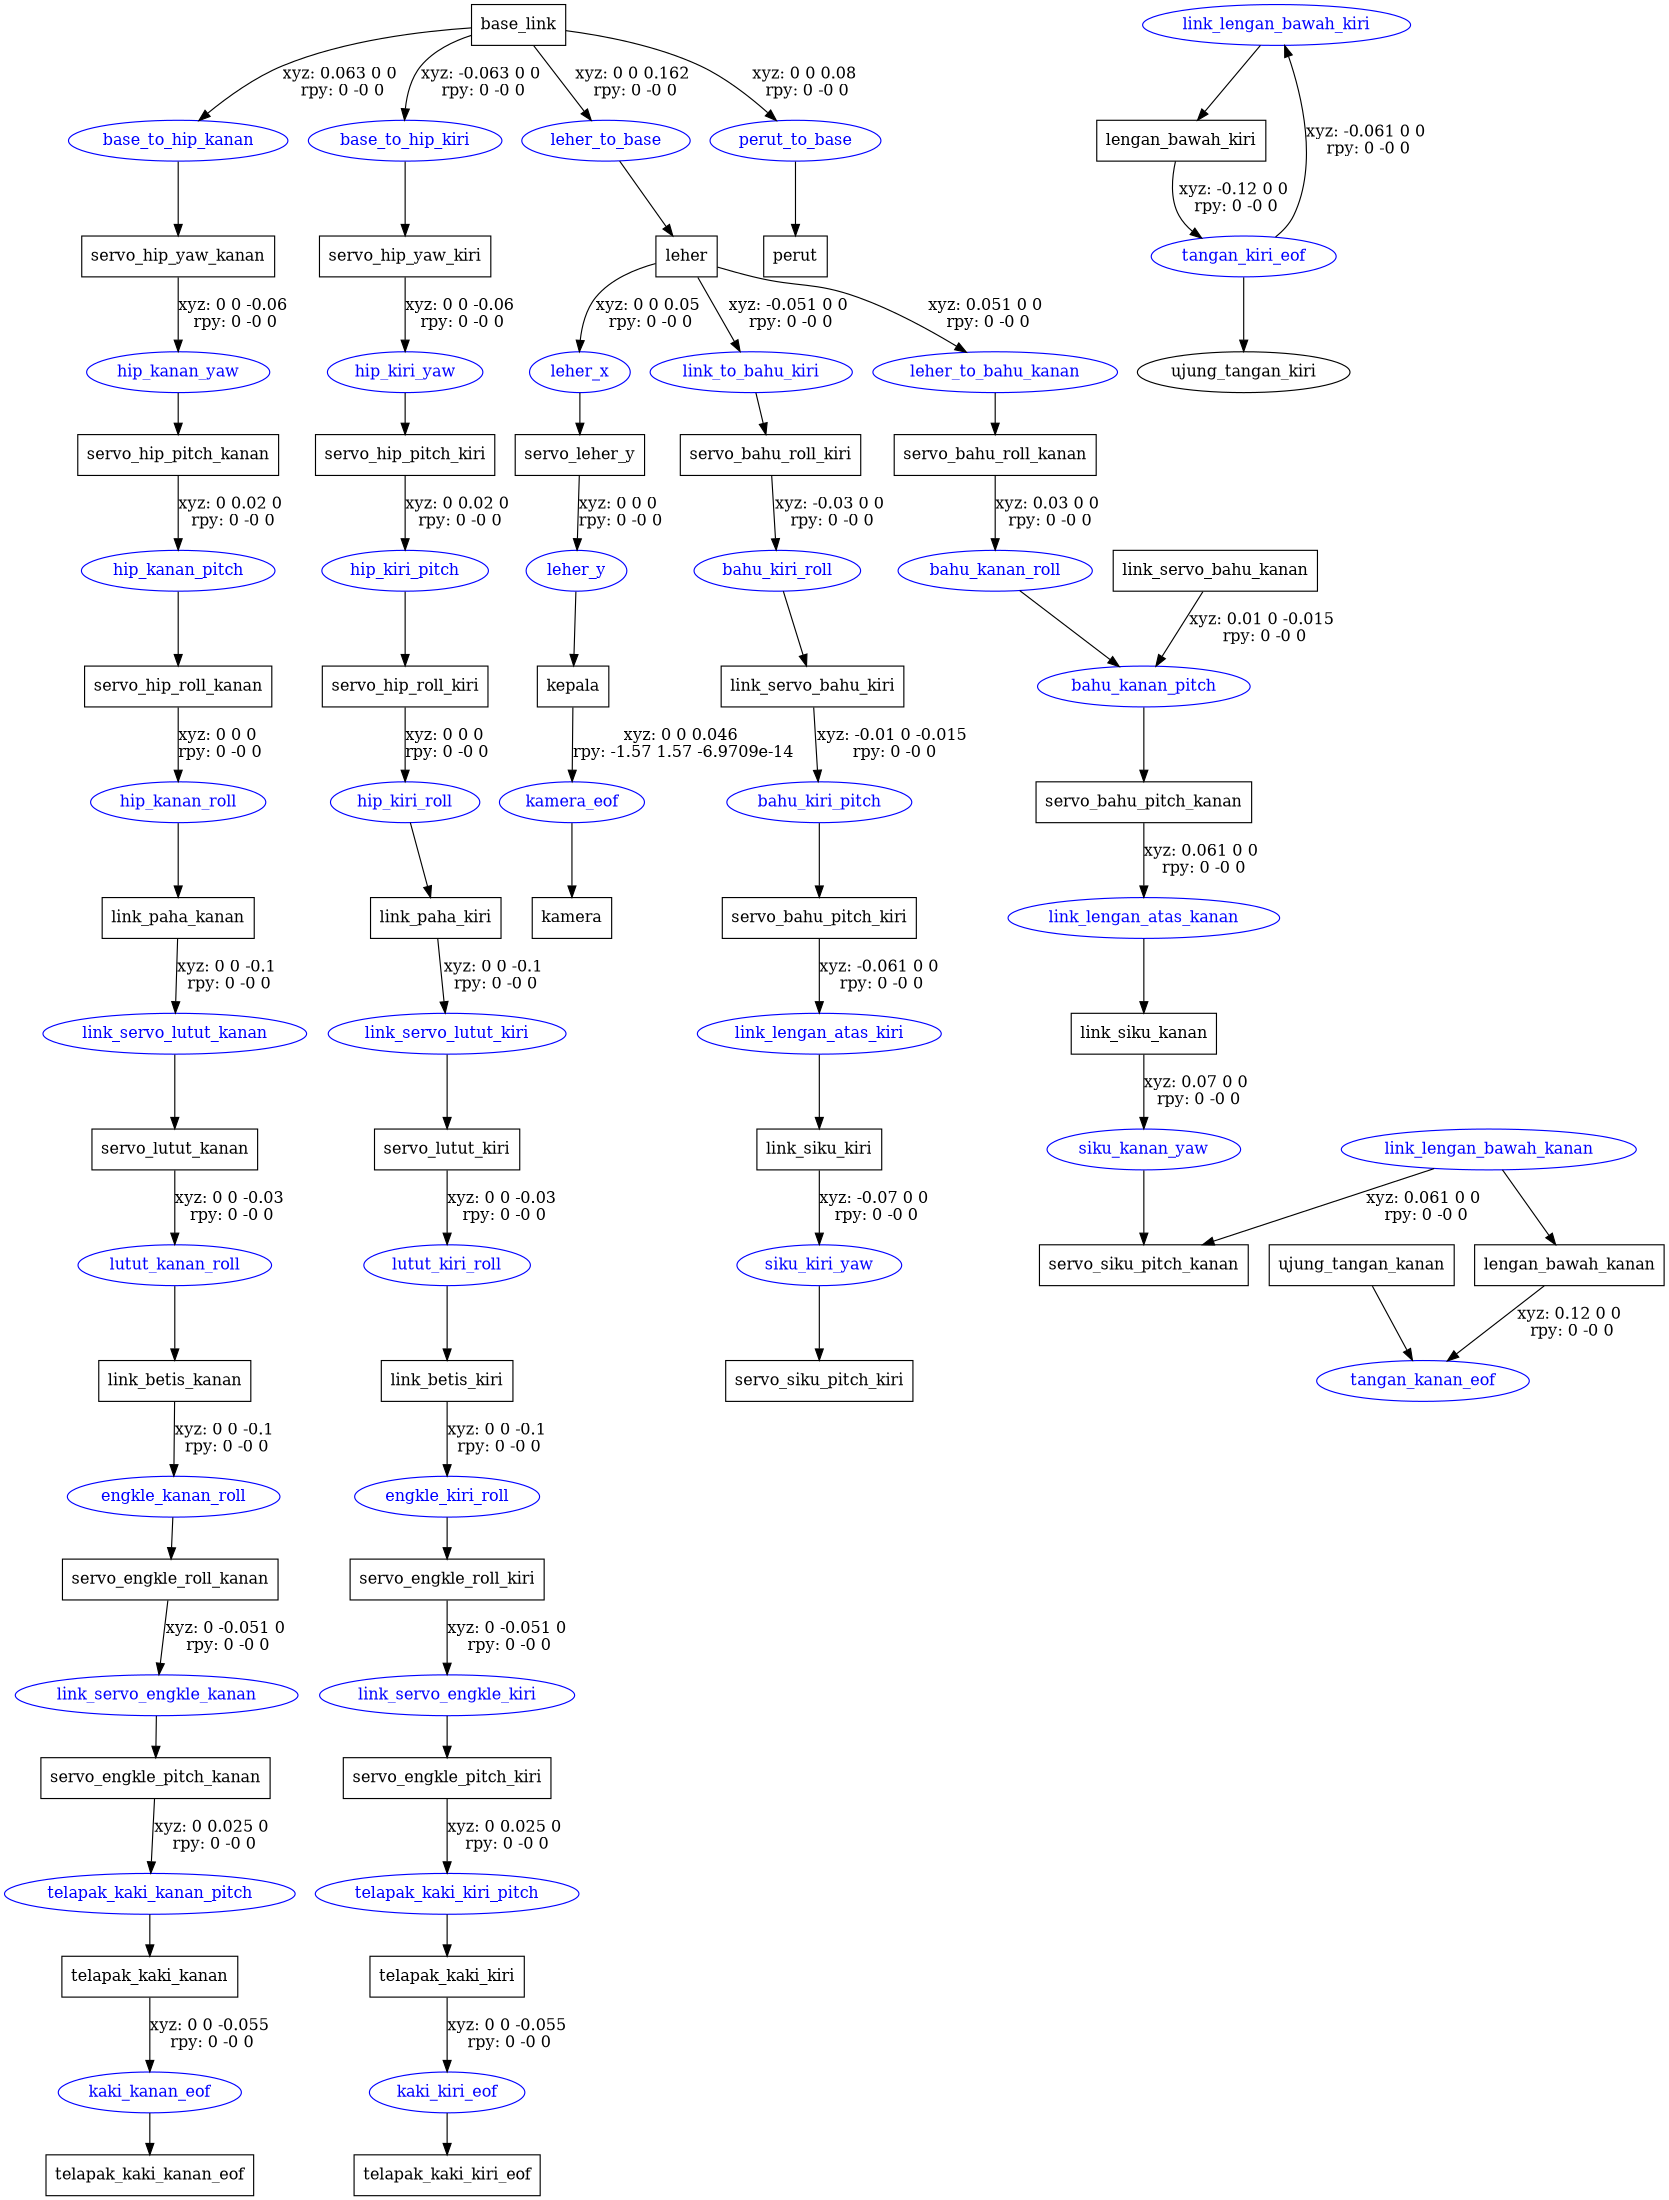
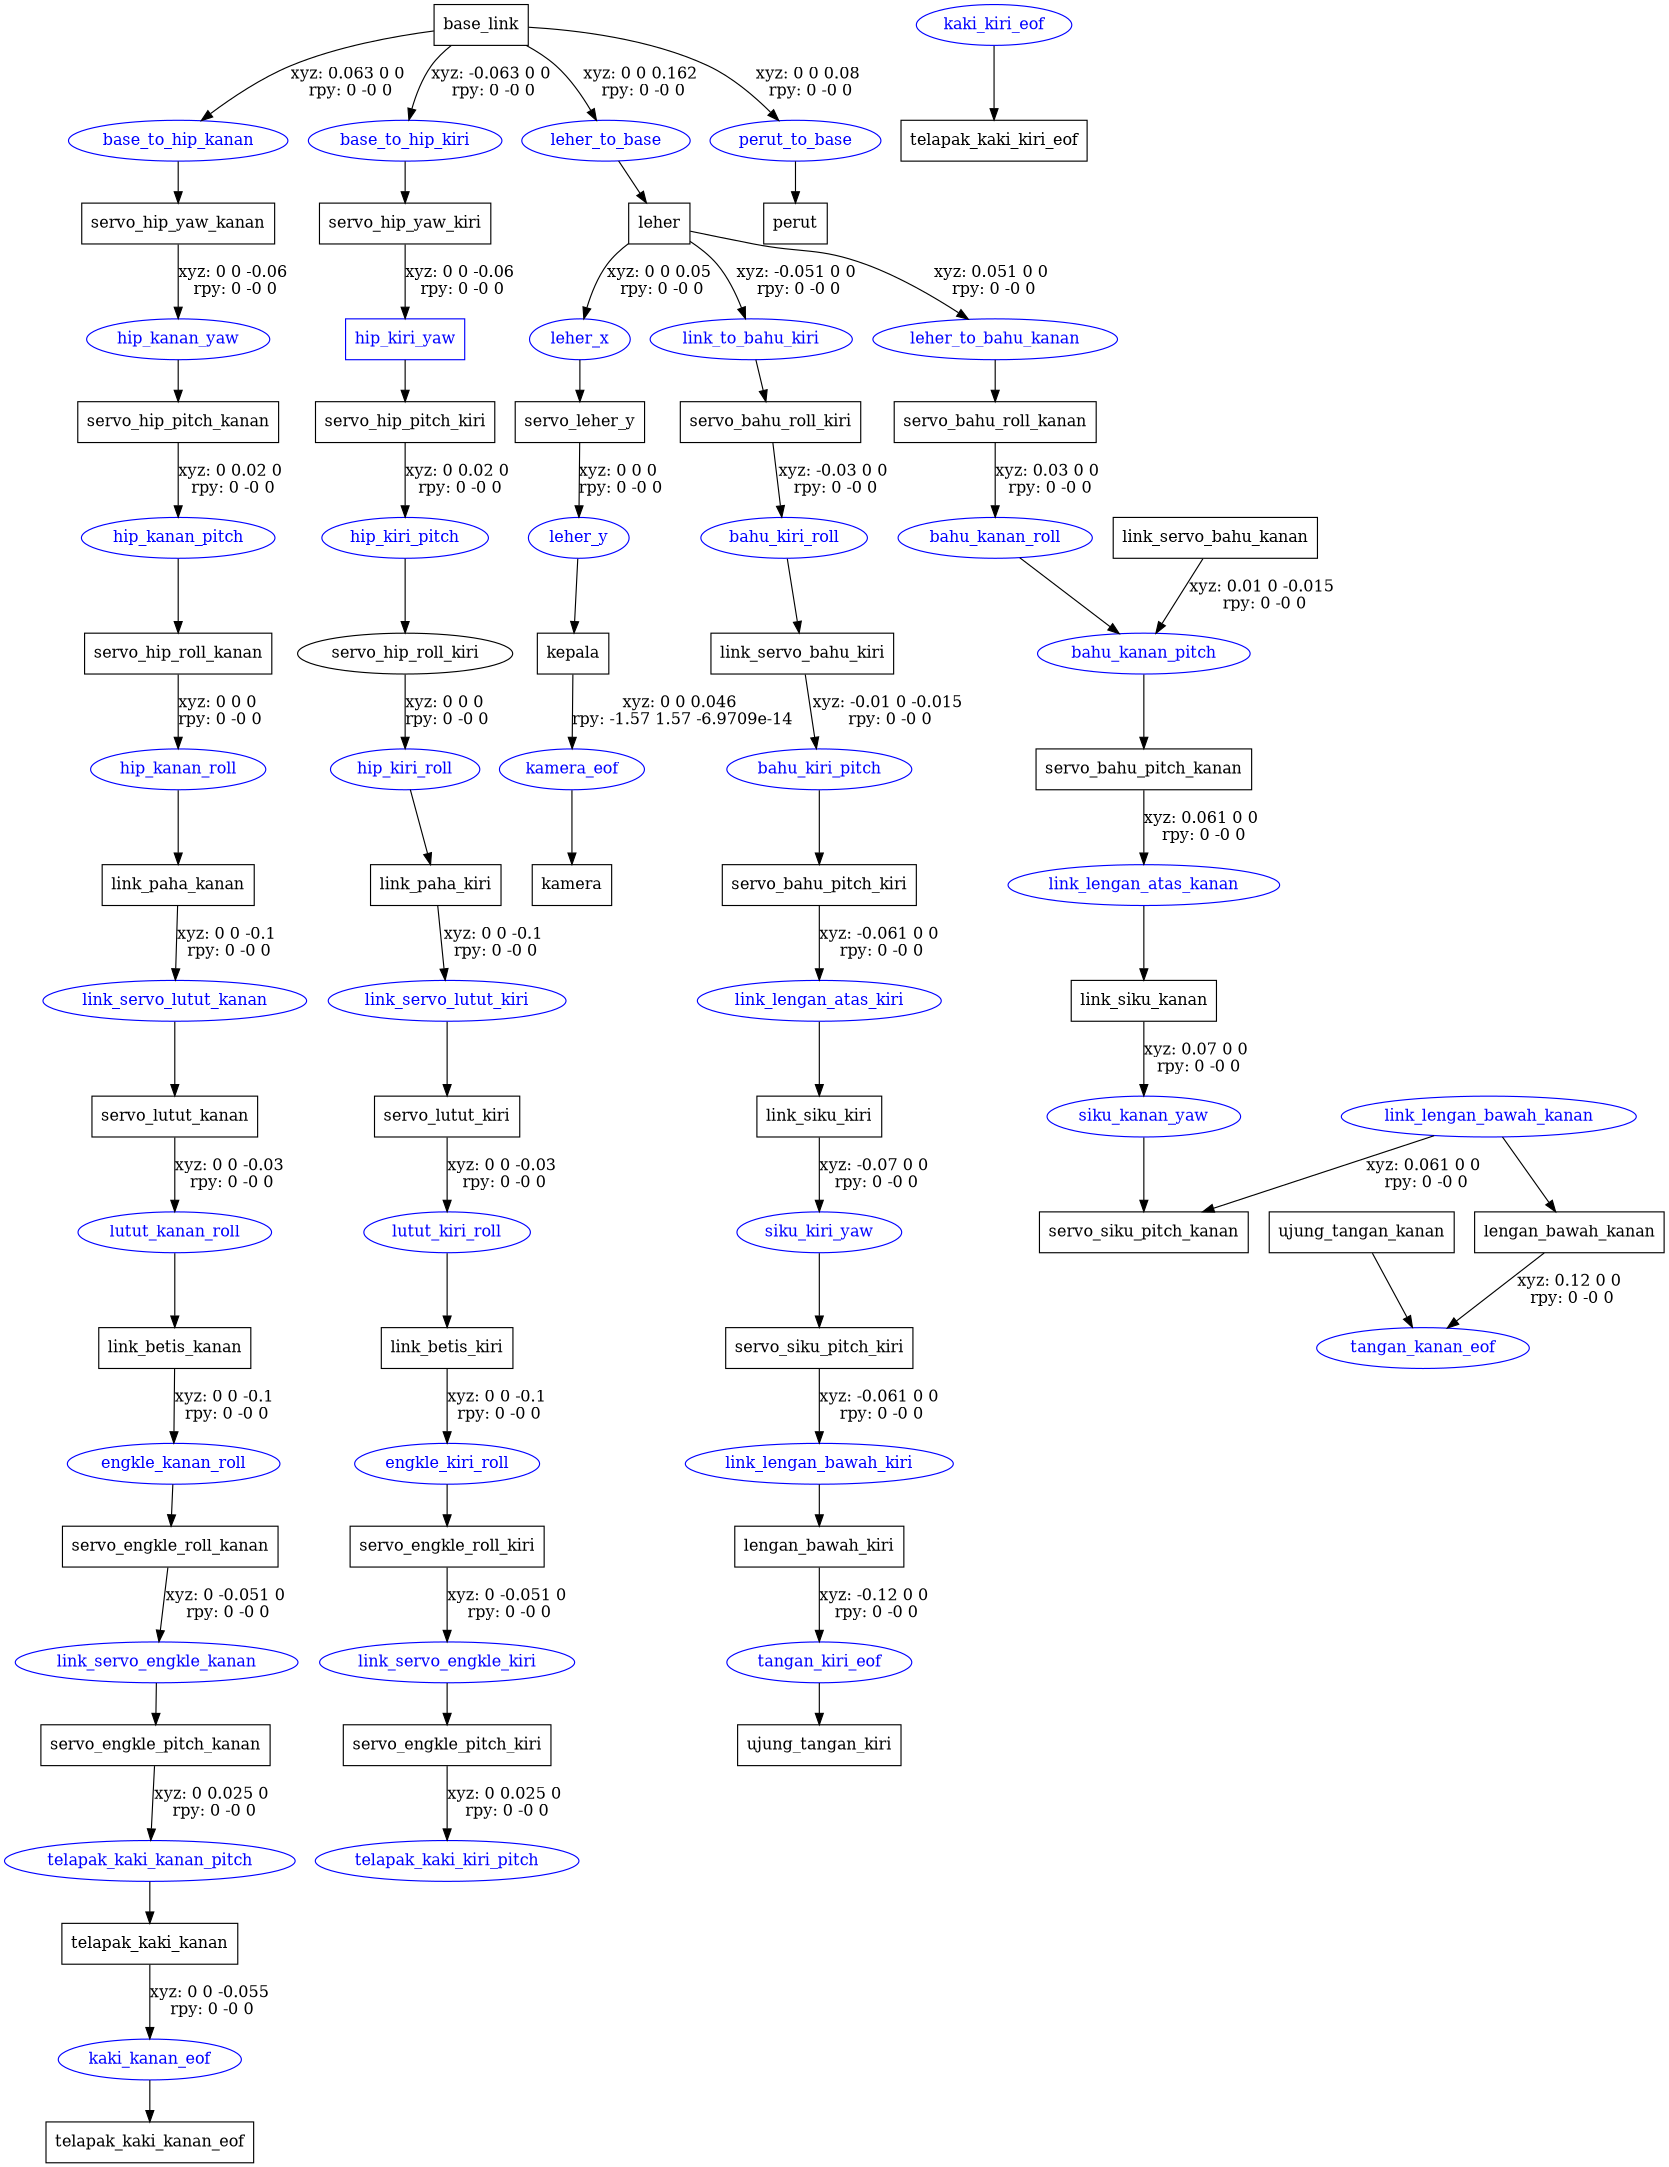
  digraph {
    node [shape=box]
    n1 [label=base_link]
    base_to_hip_kanan [color=blue fontcolor=blue shape=ellipse]
    base_to_hip_kiri [color=blue fontcolor=blue shape=ellipse]
    leher_to_base [color=blue fontcolor=blue shape=ellipse]
    perut_to_base [color=blue fontcolor=blue shape=ellipse]
    n6 [label=servo_hip_yaw_kanan]
    n7 [label=servo_hip_yaw_kiri]
    n8 [label=leher]
    n9 [label=perut]
    hip_kanan_yaw [color=blue fontcolor=blue shape=ellipse]
    n11 [label=servo_hip_pitch_kanan]
    hip_kanan_pitch [color=blue fontcolor=blue shape=ellipse]
    n13 [label=servo_hip_roll_kanan]
    hip_kanan_roll [color=blue fontcolor=blue shape=ellipse]
    n15 [label=link_paha_kanan]
    link_servo_lutut_kanan [color=blue fontcolor=blue shape=ellipse]
    n17 [label=servo_lutut_kanan]
    lutut_kanan_roll [color=blue fontcolor=blue shape=ellipse]
    n19 [label=link_betis_kanan]
    engkle_kanan_roll [color=blue fontcolor=blue shape=ellipse]
    n21 [label=servo_engkle_roll_kanan]
    link_servo_engkle_kanan [color=blue fontcolor=blue shape=ellipse]
    n23 [label=servo_engkle_pitch_kanan]
    telapak_kaki_kanan_pitch [color=blue fontcolor=blue shape=ellipse]
    n25 [label=telapak_kaki_kanan]
    kaki_kanan_eof [color=blue fontcolor=blue shape=ellipse]
    n27 [label=telapak_kaki_kanan_eof]
-   hip_kiri_yaw [color=blue fontcolor=blue shape=ellipse]
+   hip_kiri_yaw [color=blue fontcolor=blue]
    n29 [label=servo_hip_pitch_kiri]
    hip_kiri_pitch [color=blue fontcolor=blue shape=ellipse]
-   n31 [label=servo_hip_roll_kiri]
+   n31 [label=servo_hip_roll_kiri shape=ellipse]
    hip_kiri_roll [color=blue fontcolor=blue shape=ellipse]
    n33 [label=link_paha_kiri]
    link_servo_lutut_kiri [color=blue fontcolor=blue shape=ellipse]
    n35 [label=servo_lutut_kiri]
    lutut_kiri_roll [color=blue fontcolor=blue shape=ellipse]
    n37 [label=link_betis_kiri]
    engkle_kiri_roll [color=blue fontcolor=blue shape=ellipse]
    n39 [label=servo_engkle_roll_kiri]
    link_servo_engkle_kiri [color=blue fontcolor=blue shape=ellipse]
    n41 [label=servo_engkle_pitch_kiri]
    telapak_kaki_kiri_pitch [color=blue fontcolor=blue shape=ellipse]
-   n43 [label=telapak_kaki_kiri]
    kaki_kiri_eof [color=blue fontcolor=blue shape=ellipse]
    n45 [label=telapak_kaki_kiri_eof]
    leher_to_bahu_kanan [color=blue fontcolor=blue shape=ellipse]
    n47 [color=blue fontcolor=blue label=link_to_bahu_kiri shape=ellipse]
    leher_x [color=blue fontcolor=blue shape=ellipse]
    n49 [label=servo_bahu_roll_kanan]
    n50 [label=servo_bahu_roll_kiri]
    n51 [label=servo_leher_y]
    bahu_kanan_roll [color=blue fontcolor=blue shape=ellipse]
    bahu_kanan_pitch [color=blue fontcolor=blue shape=ellipse]
    n54 [label=link_servo_bahu_kanan]
    n55 [label=servo_bahu_pitch_kanan]
    link_lengan_atas_kanan [color=blue fontcolor=blue shape=ellipse]
    n57 [label=link_siku_kanan]
    siku_kanan_yaw [color=blue fontcolor=blue shape=ellipse]
    n59 [label=servo_siku_pitch_kanan]
    link_lengan_bawah_kanan [color=blue fontcolor=blue shape=ellipse]
    n61 [label=lengan_bawah_kanan]
    tangan_kanan_eof [color=blue fontcolor=blue shape=ellipse]
    n63 [label=ujung_tangan_kanan]
    bahu_kiri_roll [color=blue fontcolor=blue shape=ellipse]
    n65 [label=link_servo_bahu_kiri]
    bahu_kiri_pitch [color=blue fontcolor=blue shape=ellipse]
    n67 [label=servo_bahu_pitch_kiri]
    link_lengan_atas_kiri [color=blue fontcolor=blue shape=ellipse]
    n69 [label=link_siku_kiri]
    siku_kiri_yaw [color=blue fontcolor=blue shape=ellipse]
    n71 [label=servo_siku_pitch_kiri]
    link_lengan_bawah_kiri [color=blue fontcolor=blue shape=ellipse]
    n73 [label=lengan_bawah_kiri]
    tangan_kiri_eof [color=blue fontcolor=blue shape=ellipse]
-   n75 [label=ujung_tangan_kiri shape=ellipse]
+   n75 [label=ujung_tangan_kiri]
    leher_y [color=blue fontcolor=blue shape=ellipse]
    n77 [label=kepala]
    kamera_eof [color=blue fontcolor=blue shape=ellipse]
    n79 [label=kamera]
    n1 -> base_to_hip_kanan [label="xyz: 0.063 0 0 \nrpy: 0 -0 0"]
    n1 -> base_to_hip_kiri [label="xyz: -0.063 0 0 \nrpy: 0 -0 0"]
    n1 -> leher_to_base [label="xyz: 0 0 0.162 \nrpy: 0 -0 0"]
    n1 -> perut_to_base [label="xyz: 0 0 0.08 \nrpy: 0 -0 0"]
    base_to_hip_kanan -> n6
    base_to_hip_kiri -> n7
    leher_to_base -> n8
    perut_to_base -> n9
    n6 -> hip_kanan_yaw [label="xyz: 0 0 -0.06 \nrpy: 0 -0 0"]
    n7 -> hip_kiri_yaw [label="xyz: 0 0 -0.06 \nrpy: 0 -0 0"]
    n8 -> leher_to_bahu_kanan [label="xyz: 0.051 0 0 \nrpy: 0 -0 0"]
    n8 -> n47 [label="xyz: -0.051 0 0 \nrpy: 0 -0 0"]
    n8 -> leher_x [label="xyz: 0 0 0.05 \nrpy: 0 -0 0"]
    hip_kanan_yaw -> n11
    n11 -> hip_kanan_pitch [label="xyz: 0 0.02 0 \nrpy: 0 -0 0"]
    hip_kanan_pitch -> n13
    n13 -> hip_kanan_roll [label="xyz: 0 0 0 \nrpy: 0 -0 0"]
    hip_kanan_roll -> n15
    n15 -> link_servo_lutut_kanan [label="xyz: 0 0 -0.1 \nrpy: 0 -0 0"]
    link_servo_lutut_kanan -> n17
    n17 -> lutut_kanan_roll [label="xyz: 0 0 -0.03 \nrpy: 0 -0 0"]
    lutut_kanan_roll -> n19
    n19 -> engkle_kanan_roll [label="xyz: 0 0 -0.1 \nrpy: 0 -0 0"]
    engkle_kanan_roll -> n21
    n21 -> link_servo_engkle_kanan [label="xyz: 0 -0.051 0 \nrpy: 0 -0 0"]
    link_servo_engkle_kanan -> n23
    n23 -> telapak_kaki_kanan_pitch [label="xyz: 0 0.025 0 \nrpy: 0 -0 0"]
    telapak_kaki_kanan_pitch -> n25
    n25 -> kaki_kanan_eof [label="xyz: 0 0 -0.055 \nrpy: 0 -0 0"]
    kaki_kanan_eof -> n27
    hip_kiri_yaw -> n29
    n29 -> hip_kiri_pitch [label="xyz: 0 0.02 0 \nrpy: 0 -0 0"]
    hip_kiri_pitch -> n31
    n31 -> hip_kiri_roll [label="xyz: 0 0 0 \nrpy: 0 -0 0"]
    hip_kiri_roll -> n33
    n33 -> link_servo_lutut_kiri [label="xyz: 0 0 -0.1 \nrpy: 0 -0 0"]
    link_servo_lutut_kiri -> n35
    n35 -> lutut_kiri_roll [label="xyz: 0 0 -0.03 \nrpy: 0 -0 0"]
    lutut_kiri_roll -> n37
    n37 -> engkle_kiri_roll [label="xyz: 0 0 -0.1 \nrpy: 0 -0 0"]
    engkle_kiri_roll -> n39
    n39 -> link_servo_engkle_kiri [label="xyz: 0 -0.051 0 \nrpy: 0 -0 0"]
    link_servo_engkle_kiri -> n41
    n41 -> telapak_kaki_kiri_pitch [label="xyz: 0 0.025 0 \nrpy: 0 -0 0"]
-   telapak_kaki_kiri_pitch -> n43
-   n43 -> kaki_kiri_eof [label="xyz: 0 0 -0.055 \nrpy: 0 -0 0"]
    kaki_kiri_eof -> n45
    leher_to_bahu_kanan -> n49
    n47 -> n50
    leher_x -> n51
    n49 -> bahu_kanan_roll [label="xyz: 0.03 0 0 \nrpy: 0 -0 0"]
    n50 -> bahu_kiri_roll [label="xyz: -0.03 0 0 \nrpy: 0 -0 0"]
    n51 -> leher_y [label="xyz: 0 0 0 \nrpy: 0 -0 0"]
    bahu_kanan_roll -> bahu_kanan_pitch
    bahu_kanan_pitch -> n55
    n54 -> bahu_kanan_pitch [label="xyz: 0.01 0 -0.015 \nrpy: 0 -0 0"]
    n55 -> link_lengan_atas_kanan [label="xyz: 0.061 0 0 \nrpy: 0 -0 0"]
    link_lengan_atas_kanan -> n57
    n57 -> siku_kanan_yaw [label="xyz: 0.07 0 0 \nrpy: 0 -0 0"]
    siku_kanan_yaw -> n59
    link_lengan_bawah_kanan -> n59 [label="xyz: 0.061 0 0 \nrpy: 0 -0 0"]
    link_lengan_bawah_kanan -> n61
    n61 -> tangan_kanan_eof [label="xyz: 0.12 0 0 \nrpy: 0 -0 0"]
    n63 -> tangan_kanan_eof
    bahu_kiri_roll -> n65
    n65 -> bahu_kiri_pitch [label="xyz: -0.01 0 -0.015 \nrpy: 0 -0 0"]
    bahu_kiri_pitch -> n67
    n67 -> link_lengan_atas_kiri [label="xyz: -0.061 0 0 \nrpy: 0 -0 0"]
    link_lengan_atas_kiri -> n69
    n69 -> siku_kiri_yaw [label="xyz: -0.07 0 0 \nrpy: 0 -0 0"]
    siku_kiri_yaw -> n71
-   tangan_kiri_eof -> link_lengan_bawah_kiri [label="xyz: -0.061 0 0 \nrpy: 0 -0 0"]
+   n71 -> link_lengan_bawah_kiri [label="xyz: -0.061 0 0 \nrpy: 0 -0 0"]
    link_lengan_bawah_kiri -> n73
    n73 -> tangan_kiri_eof [label="xyz: -0.12 0 0 \nrpy: 0 -0 0"]
    tangan_kiri_eof -> n75
    leher_y -> n77
    n77 -> kamera_eof [label="xyz: 0 0 0.046 \nrpy: -1.57 1.57 -6.9709e-14"]
    kamera_eof -> n79
  }
